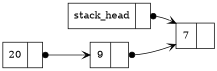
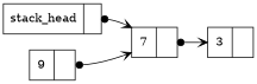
  digraph {
    rankdir=LR
    node [shape=record]
    edge [arrowhead=vee arrowtail=dot dir=both tailclip=false tailport=next]
    n1 [label="{ stack_head | <next>  }"]
    n2 [label="{ 7 | <next>  }"]
-   n3 [label="{ 20 | <next>  }"]
    n4 [label="{ 9 | <next>  }"]
+   n5 [label="{ 3 | <next>  }"]
    n1 -> n2
-   n3 -> n4
+   n2 -> n5
    n4 -> n2
  }
